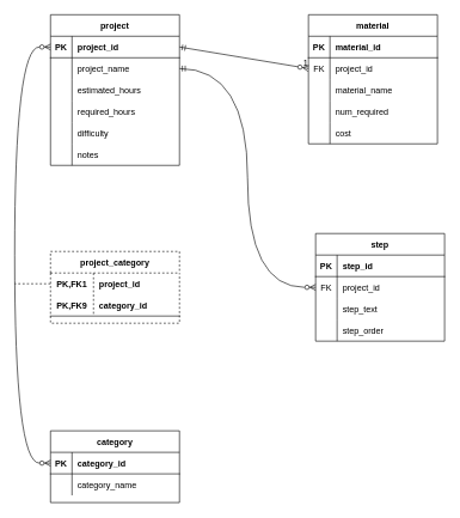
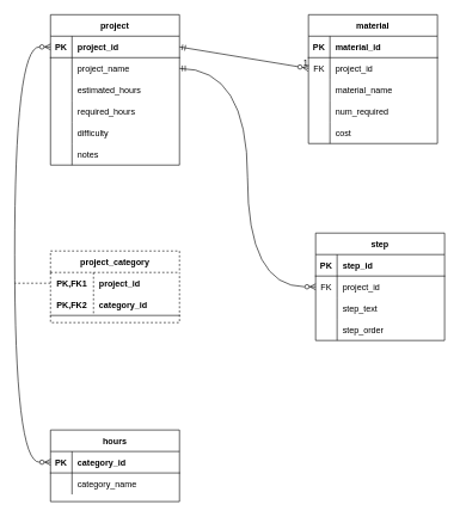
  <mxCell id="0" />
  <mxCell id="1" parent="0" />
  <mxCell id="2" value="project" style="shape=table;startSize=30;container=1;collapsible=1;childLayout=tableLayout;fixedRows=1;rowLines=0;fontStyle=1;align=center;resizeLast=1;" vertex="1" parent="1"><mxGeometry x="70" y="20" width="180" height="210" as="geometry"><mxRectangle x="80" y="80" width="70" height="30" as="alternateBounds" /></mxGeometry></mxCell>
  <mxCell id="3" value="" style="shape=tableRow;horizontal=0;startSize=0;swimlaneHead=0;swimlaneBody=0;fillColor=none;collapsible=0;dropTarget=0;points=[[0,0.5],[1,0.5]];portConstraint=eastwest;top=0;left=0;right=0;bottom=1;" vertex="1" parent="2"><mxGeometry y="30" width="180" height="30" as="geometry" /></mxCell>
  <mxCell id="4" value="PK" style="shape=partialRectangle;connectable=0;fillColor=none;top=0;left=0;bottom=0;right=0;fontStyle=1;overflow=hidden;" vertex="1" parent="3"><mxGeometry width="30" height="30" as="geometry"><mxRectangle width="30" height="30" as="alternateBounds" /></mxGeometry></mxCell>
  <mxCell id="5" value="project_id" style="shape=partialRectangle;connectable=0;fillColor=none;top=0;left=0;bottom=0;right=0;align=left;spacingLeft=6;fontStyle=1;overflow=hidden;" vertex="1" parent="3"><mxGeometry x="30" width="150" height="30" as="geometry"><mxRectangle width="150" height="30" as="alternateBounds" /></mxGeometry></mxCell>
  <mxCell id="6" value="" style="shape=tableRow;horizontal=0;startSize=0;swimlaneHead=0;swimlaneBody=0;fillColor=none;collapsible=0;dropTarget=0;points=[[0,0.5],[1,0.5]];portConstraint=eastwest;top=0;left=0;right=0;bottom=0;" vertex="1" parent="2"><mxGeometry y="60" width="180" height="30" as="geometry" /></mxCell>
  <mxCell id="7" value="" style="shape=partialRectangle;connectable=0;fillColor=none;top=0;left=0;bottom=0;right=0;editable=1;overflow=hidden;" vertex="1" parent="6"><mxGeometry width="30" height="30" as="geometry"><mxRectangle width="30" height="30" as="alternateBounds" /></mxGeometry></mxCell>
  <mxCell id="8" value="project_name" style="shape=partialRectangle;connectable=0;fillColor=none;top=0;left=0;bottom=0;right=0;align=left;spacingLeft=6;overflow=hidden;" vertex="1" parent="6"><mxGeometry x="30" width="150" height="30" as="geometry"><mxRectangle width="150" height="30" as="alternateBounds" /></mxGeometry></mxCell>
  <mxCell id="9" value="" style="shape=tableRow;horizontal=0;startSize=0;swimlaneHead=0;swimlaneBody=0;fillColor=none;collapsible=0;dropTarget=0;points=[[0,0.5],[1,0.5]];portConstraint=eastwest;top=0;left=0;right=0;bottom=0;" vertex="1" parent="2"><mxGeometry y="90" width="180" height="30" as="geometry" /></mxCell>
  <mxCell id="10" value="" style="shape=partialRectangle;connectable=0;fillColor=none;top=0;left=0;bottom=0;right=0;editable=1;overflow=hidden;" vertex="1" parent="9"><mxGeometry width="30" height="30" as="geometry"><mxRectangle width="30" height="30" as="alternateBounds" /></mxGeometry></mxCell>
  <mxCell id="11" value="estimated_hours " style="shape=partialRectangle;connectable=0;fillColor=none;top=0;left=0;bottom=0;right=0;align=left;spacingLeft=6;overflow=hidden;" vertex="1" parent="9"><mxGeometry x="30" width="150" height="30" as="geometry"><mxRectangle width="150" height="30" as="alternateBounds" /></mxGeometry></mxCell>
  <mxCell id="12" value="" style="shape=tableRow;horizontal=0;startSize=0;swimlaneHead=0;swimlaneBody=0;fillColor=none;collapsible=0;dropTarget=0;points=[[0,0.5],[1,0.5]];portConstraint=eastwest;top=0;left=0;right=0;bottom=0;" vertex="1" parent="2"><mxGeometry y="120" width="180" height="30" as="geometry" /></mxCell>
  <mxCell id="13" value="" style="shape=partialRectangle;connectable=0;fillColor=none;top=0;left=0;bottom=0;right=0;editable=1;overflow=hidden;" vertex="1" parent="12"><mxGeometry width="30" height="30" as="geometry"><mxRectangle width="30" height="30" as="alternateBounds" /></mxGeometry></mxCell>
  <mxCell id="14" value="required_hours" style="shape=partialRectangle;connectable=0;fillColor=none;top=0;left=0;bottom=0;right=0;align=left;spacingLeft=6;overflow=hidden;" vertex="1" parent="12"><mxGeometry x="30" width="150" height="30" as="geometry"><mxRectangle width="150" height="30" as="alternateBounds" /></mxGeometry></mxCell>
  <mxCell id="15" style="shape=tableRow;horizontal=0;startSize=0;swimlaneHead=0;swimlaneBody=0;fillColor=none;collapsible=0;dropTarget=0;points=[[0,0.5],[1,0.5]];portConstraint=eastwest;top=0;left=0;right=0;bottom=0;" vertex="1" parent="2"><mxGeometry y="150" width="180" height="30" as="geometry" /></mxCell>
  <mxCell id="16" style="shape=partialRectangle;connectable=0;fillColor=none;top=0;left=0;bottom=0;right=0;editable=1;overflow=hidden;" vertex="1" parent="15"><mxGeometry width="30" height="30" as="geometry"><mxRectangle width="30" height="30" as="alternateBounds" /></mxGeometry></mxCell>
  <mxCell id="17" value="difficulty" style="shape=partialRectangle;connectable=0;fillColor=none;top=0;left=0;bottom=0;right=0;align=left;spacingLeft=6;overflow=hidden;" vertex="1" parent="15"><mxGeometry x="30" width="150" height="30" as="geometry"><mxRectangle width="150" height="30" as="alternateBounds" /></mxGeometry></mxCell>
  <mxCell id="18" style="shape=tableRow;horizontal=0;startSize=0;swimlaneHead=0;swimlaneBody=0;fillColor=none;collapsible=0;dropTarget=0;points=[[0,0.5],[1,0.5]];portConstraint=eastwest;top=0;left=0;right=0;bottom=0;" vertex="1" parent="2"><mxGeometry y="180" width="180" height="30" as="geometry" /></mxCell>
  <mxCell id="19" style="shape=partialRectangle;connectable=0;fillColor=none;top=0;left=0;bottom=0;right=0;editable=1;overflow=hidden;" vertex="1" parent="18"><mxGeometry width="30" height="30" as="geometry"><mxRectangle width="30" height="30" as="alternateBounds" /></mxGeometry></mxCell>
  <mxCell id="20" value="notes" style="shape=partialRectangle;connectable=0;fillColor=none;top=0;left=0;bottom=0;right=0;align=left;spacingLeft=6;overflow=hidden;" vertex="1" parent="18"><mxGeometry x="30" width="150" height="30" as="geometry"><mxRectangle width="150" height="30" as="alternateBounds" /></mxGeometry></mxCell>
  <mxCell id="21" style="edgeStyle=orthogonalEdgeStyle;curved=1;rounded=0;orthogonalLoop=1;jettySize=auto;html=1;exitX=1;exitY=0.5;exitDx=0;exitDy=0;startArrow=ERmandOne;startFill=0;endArrow=ERzeroToMany;endFill=0;" edge="1" parent="2" source="3" target="3"><mxGeometry relative="1" as="geometry" /></mxCell>
  <mxCell id="22" value="material" style="shape=table;startSize=30;container=1;collapsible=1;childLayout=tableLayout;fixedRows=1;rowLines=0;fontStyle=1;align=center;resizeLast=1;" vertex="1" parent="1"><mxGeometry x="430" y="20" width="180" height="180" as="geometry" /></mxCell>
  <mxCell id="23" value="" style="shape=tableRow;horizontal=0;startSize=0;swimlaneHead=0;swimlaneBody=0;fillColor=none;collapsible=0;dropTarget=0;points=[[0,0.5],[1,0.5]];portConstraint=eastwest;top=0;left=0;right=0;bottom=1;" vertex="1" parent="22"><mxGeometry y="30" width="180" height="30" as="geometry" /></mxCell>
  <mxCell id="24" value="PK" style="shape=partialRectangle;connectable=0;fillColor=none;top=0;left=0;bottom=0;right=0;fontStyle=1;overflow=hidden;" vertex="1" parent="23"><mxGeometry width="30" height="30" as="geometry"><mxRectangle width="30" height="30" as="alternateBounds" /></mxGeometry></mxCell>
  <mxCell id="25" value="material_id" style="shape=partialRectangle;connectable=0;fillColor=none;top=0;left=0;bottom=0;right=0;align=left;spacingLeft=6;fontStyle=1;overflow=hidden;" vertex="1" parent="23"><mxGeometry x="30" width="150" height="30" as="geometry"><mxRectangle width="150" height="30" as="alternateBounds" /></mxGeometry></mxCell>
  <mxCell id="26" value="" style="shape=tableRow;horizontal=0;startSize=0;swimlaneHead=0;swimlaneBody=0;fillColor=none;collapsible=0;dropTarget=0;points=[[0,0.5],[1,0.5]];portConstraint=eastwest;top=0;left=0;right=0;bottom=0;" vertex="1" parent="22"><mxGeometry y="60" width="180" height="30" as="geometry" /></mxCell>
  <mxCell id="27" value="FK" style="shape=partialRectangle;connectable=0;fillColor=none;top=0;left=0;bottom=0;right=0;editable=1;overflow=hidden;" vertex="1" parent="26"><mxGeometry width="30" height="30" as="geometry"><mxRectangle width="30" height="30" as="alternateBounds" /></mxGeometry></mxCell>
  <mxCell id="28" value="project_id" style="shape=partialRectangle;connectable=0;fillColor=none;top=0;left=0;bottom=0;right=0;align=left;spacingLeft=6;overflow=hidden;" vertex="1" parent="26"><mxGeometry x="30" width="150" height="30" as="geometry"><mxRectangle width="150" height="30" as="alternateBounds" /></mxGeometry></mxCell>
  <mxCell id="29" value="" style="shape=tableRow;horizontal=0;startSize=0;swimlaneHead=0;swimlaneBody=0;fillColor=none;collapsible=0;dropTarget=0;points=[[0,0.5],[1,0.5]];portConstraint=eastwest;top=0;left=0;right=0;bottom=0;" vertex="1" parent="22"><mxGeometry y="90" width="180" height="30" as="geometry" /></mxCell>
  <mxCell id="30" value="" style="shape=partialRectangle;connectable=0;fillColor=none;top=0;left=0;bottom=0;right=0;editable=1;overflow=hidden;" vertex="1" parent="29"><mxGeometry width="30" height="30" as="geometry"><mxRectangle width="30" height="30" as="alternateBounds" /></mxGeometry></mxCell>
  <mxCell id="31" value="material_name" style="shape=partialRectangle;connectable=0;fillColor=none;top=0;left=0;bottom=0;right=0;align=left;spacingLeft=6;overflow=hidden;" vertex="1" parent="29"><mxGeometry x="30" width="150" height="30" as="geometry"><mxRectangle width="150" height="30" as="alternateBounds" /></mxGeometry></mxCell>
  <mxCell id="32" value="" style="shape=tableRow;horizontal=0;startSize=0;swimlaneHead=0;swimlaneBody=0;fillColor=none;collapsible=0;dropTarget=0;points=[[0,0.5],[1,0.5]];portConstraint=eastwest;top=0;left=0;right=0;bottom=0;" vertex="1" parent="22"><mxGeometry y="120" width="180" height="30" as="geometry" /></mxCell>
  <mxCell id="33" value="" style="shape=partialRectangle;connectable=0;fillColor=none;top=0;left=0;bottom=0;right=0;editable=1;overflow=hidden;" vertex="1" parent="32"><mxGeometry width="30" height="30" as="geometry"><mxRectangle width="30" height="30" as="alternateBounds" /></mxGeometry></mxCell>
  <mxCell id="34" value="num_required" style="shape=partialRectangle;connectable=0;fillColor=none;top=0;left=0;bottom=0;right=0;align=left;spacingLeft=6;overflow=hidden;" vertex="1" parent="32"><mxGeometry x="30" width="150" height="30" as="geometry"><mxRectangle width="150" height="30" as="alternateBounds" /></mxGeometry></mxCell>
  <mxCell id="35" style="shape=tableRow;horizontal=0;startSize=0;swimlaneHead=0;swimlaneBody=0;fillColor=none;collapsible=0;dropTarget=0;points=[[0,0.5],[1,0.5]];portConstraint=eastwest;top=0;left=0;right=0;bottom=0;" vertex="1" parent="22"><mxGeometry y="150" width="180" height="30" as="geometry" /></mxCell>
  <mxCell id="36" style="shape=partialRectangle;connectable=0;fillColor=none;top=0;left=0;bottom=0;right=0;editable=1;overflow=hidden;" vertex="1" parent="35"><mxGeometry width="30" height="30" as="geometry"><mxRectangle width="30" height="30" as="alternateBounds" /></mxGeometry></mxCell>
  <mxCell id="37" value="cost" style="shape=partialRectangle;connectable=0;fillColor=none;top=0;left=0;bottom=0;right=0;align=left;spacingLeft=6;overflow=hidden;" vertex="1" parent="35"><mxGeometry x="30" width="150" height="30" as="geometry"><mxRectangle width="150" height="30" as="alternateBounds" /></mxGeometry></mxCell>
  <mxCell id="38" value="step" style="shape=table;startSize=30;container=1;collapsible=1;childLayout=tableLayout;fixedRows=1;rowLines=0;fontStyle=1;align=center;resizeLast=1;" vertex="1" parent="1"><mxGeometry x="440" y="325" width="180" height="150" as="geometry" /></mxCell>
  <mxCell id="39" value="" style="shape=tableRow;horizontal=0;startSize=0;swimlaneHead=0;swimlaneBody=0;fillColor=none;collapsible=0;dropTarget=0;points=[[0,0.5],[1,0.5]];portConstraint=eastwest;top=0;left=0;right=0;bottom=1;" vertex="1" parent="38"><mxGeometry y="30" width="180" height="30" as="geometry" /></mxCell>
  <mxCell id="40" value="PK" style="shape=partialRectangle;connectable=0;fillColor=none;top=0;left=0;bottom=0;right=0;fontStyle=1;overflow=hidden;" vertex="1" parent="39"><mxGeometry width="30" height="30" as="geometry"><mxRectangle width="30" height="30" as="alternateBounds" /></mxGeometry></mxCell>
  <mxCell id="41" value="step_id" style="shape=partialRectangle;connectable=0;fillColor=none;top=0;left=0;bottom=0;right=0;align=left;spacingLeft=6;fontStyle=1;overflow=hidden;" vertex="1" parent="39"><mxGeometry x="30" width="150" height="30" as="geometry"><mxRectangle width="150" height="30" as="alternateBounds" /></mxGeometry></mxCell>
  <mxCell id="42" value="" style="shape=tableRow;horizontal=0;startSize=0;swimlaneHead=0;swimlaneBody=0;fillColor=none;collapsible=0;dropTarget=0;points=[[0,0.5],[1,0.5]];portConstraint=eastwest;top=0;left=0;right=0;bottom=0;" vertex="1" parent="38"><mxGeometry y="60" width="180" height="30" as="geometry" /></mxCell>
  <mxCell id="43" value="FK" style="shape=partialRectangle;connectable=0;fillColor=none;top=0;left=0;bottom=0;right=0;editable=1;overflow=hidden;" vertex="1" parent="42"><mxGeometry width="30" height="30" as="geometry"><mxRectangle width="30" height="30" as="alternateBounds" /></mxGeometry></mxCell>
  <mxCell id="44" value="project_id" style="shape=partialRectangle;connectable=0;fillColor=none;top=0;left=0;bottom=0;right=0;align=left;spacingLeft=6;overflow=hidden;" vertex="1" parent="42"><mxGeometry x="30" width="150" height="30" as="geometry"><mxRectangle width="150" height="30" as="alternateBounds" /></mxGeometry></mxCell>
  <mxCell id="45" value="" style="shape=tableRow;horizontal=0;startSize=0;swimlaneHead=0;swimlaneBody=0;fillColor=none;collapsible=0;dropTarget=0;points=[[0,0.5],[1,0.5]];portConstraint=eastwest;top=0;left=0;right=0;bottom=0;" vertex="1" parent="38"><mxGeometry y="90" width="180" height="30" as="geometry" /></mxCell>
  <mxCell id="46" value="" style="shape=partialRectangle;connectable=0;fillColor=none;top=0;left=0;bottom=0;right=0;editable=1;overflow=hidden;" vertex="1" parent="45"><mxGeometry width="30" height="30" as="geometry"><mxRectangle width="30" height="30" as="alternateBounds" /></mxGeometry></mxCell>
  <mxCell id="47" value="step_text" style="shape=partialRectangle;connectable=0;fillColor=none;top=0;left=0;bottom=0;right=0;align=left;spacingLeft=6;overflow=hidden;" vertex="1" parent="45"><mxGeometry x="30" width="150" height="30" as="geometry"><mxRectangle width="150" height="30" as="alternateBounds" /></mxGeometry></mxCell>
  <mxCell id="48" value="" style="shape=tableRow;horizontal=0;startSize=0;swimlaneHead=0;swimlaneBody=0;fillColor=none;collapsible=0;dropTarget=0;points=[[0,0.5],[1,0.5]];portConstraint=eastwest;top=0;left=0;right=0;bottom=0;" vertex="1" parent="38"><mxGeometry y="120" width="180" height="30" as="geometry" /></mxCell>
  <mxCell id="49" value="" style="shape=partialRectangle;connectable=0;fillColor=none;top=0;left=0;bottom=0;right=0;editable=1;overflow=hidden;" vertex="1" parent="48"><mxGeometry width="30" height="30" as="geometry"><mxRectangle width="30" height="30" as="alternateBounds" /></mxGeometry></mxCell>
  <mxCell id="50" value="step_order" style="shape=partialRectangle;connectable=0;fillColor=none;top=0;left=0;bottom=0;right=0;align=left;spacingLeft=6;overflow=hidden;" vertex="1" parent="48"><mxGeometry x="30" width="150" height="30" as="geometry"><mxRectangle width="150" height="30" as="alternateBounds" /></mxGeometry></mxCell>
  <mxCell id="51" value="project_category" style="shape=table;startSize=30;container=1;collapsible=1;childLayout=tableLayout;fixedRows=1;rowLines=0;fontStyle=1;align=center;resizeLast=1;dashed=1;" vertex="1" parent="1"><mxGeometry x="70" y="350" width="180" height="100" as="geometry" /></mxCell>
  <mxCell id="52" value="" style="shape=tableRow;horizontal=0;startSize=0;swimlaneHead=0;swimlaneBody=0;fillColor=none;collapsible=0;dropTarget=0;points=[[0,0.5],[1,0.5]];portConstraint=eastwest;top=0;left=0;right=0;bottom=0;" vertex="1" parent="51"><mxGeometry y="30" width="180" height="30" as="geometry" /></mxCell>
  <mxCell id="53" value="PK,FK1" style="shape=partialRectangle;connectable=0;fillColor=none;top=0;left=0;bottom=0;right=0;fontStyle=1;overflow=hidden;" vertex="1" parent="52"><mxGeometry width="60" height="30" as="geometry"><mxRectangle width="60" height="30" as="alternateBounds" /></mxGeometry></mxCell>
  <mxCell id="54" value="project_id" style="shape=partialRectangle;connectable=0;fillColor=none;top=0;left=0;bottom=0;right=0;align=left;spacingLeft=6;fontStyle=1;overflow=hidden;" vertex="1" parent="52"><mxGeometry x="60" width="120" height="30" as="geometry"><mxRectangle width="120" height="30" as="alternateBounds" /></mxGeometry></mxCell>
  <mxCell id="55" value="" style="shape=tableRow;horizontal=0;startSize=0;swimlaneHead=0;swimlaneBody=0;fillColor=none;collapsible=0;dropTarget=0;points=[[0,0.5],[1,0.5]];portConstraint=eastwest;top=0;left=0;right=0;bottom=1;" vertex="1" parent="51"><mxGeometry y="60" width="180" height="30" as="geometry" /></mxCell>
- <mxCell id="56" value="PK,FK9" style="shape=partialRectangle;connectable=0;fillColor=none;top=0;left=0;bottom=0;right=0;fontStyle=1;overflow=hidden;" vertex="1" parent="55"><mxGeometry width="60" height="30" as="geometry"><mxRectangle width="60" height="30" as="alternateBounds" /></mxGeometry></mxCell>
+ <mxCell id="56" value="PK,FK2" style="shape=partialRectangle;connectable=0;fillColor=none;top=0;left=0;bottom=0;right=0;fontStyle=1;overflow=hidden;" vertex="1" parent="55"><mxGeometry width="60" height="30" as="geometry"><mxRectangle width="60" height="30" as="alternateBounds" /></mxGeometry></mxCell>
  <mxCell id="57" value="category_id" style="shape=partialRectangle;connectable=0;fillColor=none;top=0;left=0;bottom=0;right=0;align=left;spacingLeft=6;fontStyle=1;overflow=hidden;" vertex="1" parent="55"><mxGeometry x="60" width="120" height="30" as="geometry"><mxRectangle width="120" height="30" as="alternateBounds" /></mxGeometry></mxCell>
- <mxCell id="58" value="category" style="shape=table;startSize=30;container=1;collapsible=1;childLayout=tableLayout;fixedRows=1;rowLines=0;fontStyle=1;align=center;resizeLast=1;" vertex="1" parent="1"><mxGeometry x="70" y="600" width="180" height="100" as="geometry" /></mxCell>
+ <mxCell id="58" value="hours" style="shape=table;startSize=30;container=1;collapsible=1;childLayout=tableLayout;fixedRows=1;rowLines=0;fontStyle=1;align=center;resizeLast=1;" vertex="1" parent="1"><mxGeometry x="70" y="600" width="180" height="100" as="geometry" /></mxCell>
  <mxCell id="59" value="" style="shape=tableRow;horizontal=0;startSize=0;swimlaneHead=0;swimlaneBody=0;fillColor=none;collapsible=0;dropTarget=0;points=[[0,0.5],[1,0.5]];portConstraint=eastwest;top=0;left=0;right=0;bottom=1;" vertex="1" parent="58"><mxGeometry y="30" width="180" height="30" as="geometry" /></mxCell>
  <mxCell id="60" value="PK" style="shape=partialRectangle;connectable=0;fillColor=none;top=0;left=0;bottom=0;right=0;fontStyle=1;overflow=hidden;dashed=1;" vertex="1" parent="59"><mxGeometry width="30" height="30" as="geometry"><mxRectangle width="30" height="30" as="alternateBounds" /></mxGeometry></mxCell>
  <mxCell id="61" value="category_id" style="shape=partialRectangle;connectable=0;fillColor=none;top=0;left=0;bottom=0;right=0;align=left;spacingLeft=6;fontStyle=1;overflow=hidden;dashed=1;" vertex="1" parent="59"><mxGeometry x="30" width="150" height="30" as="geometry"><mxRectangle width="150" height="30" as="alternateBounds" /></mxGeometry></mxCell>
  <mxCell id="62" value="" style="shape=tableRow;horizontal=0;startSize=0;swimlaneHead=0;swimlaneBody=0;fillColor=none;collapsible=0;dropTarget=0;points=[[0,0.5],[1,0.5]];portConstraint=eastwest;top=0;left=0;right=0;bottom=0;dashed=1;" vertex="1" parent="58"><mxGeometry y="60" width="180" height="30" as="geometry" /></mxCell>
  <mxCell id="63" value="" style="shape=partialRectangle;connectable=0;fillColor=none;top=0;left=0;bottom=0;right=0;editable=1;overflow=hidden;dashed=1;" vertex="1" parent="62"><mxGeometry width="30" height="30" as="geometry"><mxRectangle width="30" height="30" as="alternateBounds" /></mxGeometry></mxCell>
  <mxCell id="64" value="category_name" style="shape=partialRectangle;connectable=0;fillColor=none;top=0;left=0;bottom=0;right=0;align=left;spacingLeft=6;overflow=hidden;dashed=1;" vertex="1" parent="62"><mxGeometry x="30" width="150" height="30" as="geometry"><mxRectangle width="150" height="30" as="alternateBounds" /></mxGeometry></mxCell>
  <mxCell id="65" style="edgeStyle=orthogonalEdgeStyle;curved=1;rounded=0;orthogonalLoop=1;jettySize=auto;html=1;exitX=0;exitY=0.5;exitDx=0;exitDy=0;entryX=0;entryY=0.5;entryDx=0;entryDy=0;endArrow=ERzeroToMany;endFill=0;startArrow=ERzeroToMany;startFill=0;" edge="1" parent="1" source="3" target="59"><mxGeometry relative="1" as="geometry"><Array as="points"><mxPoint x="20" y="65" /><mxPoint x="20" y="645" /></Array></mxGeometry></mxCell>
  <mxCell id="66" value="" style="endArrow=ERzeroToMany;html=1;rounded=0;entryX=0;entryY=0.5;entryDx=0;entryDy=0;exitX=1;exitY=0.5;exitDx=0;exitDy=0;startArrow=ERmandOne;startFill=0;endFill=0;entryPerimeter=0;" edge="1" parent="1" source="3" target="26"><mxGeometry relative="1" as="geometry"><mxPoint x="250" y="50" as="sourcePoint" /><mxPoint x="410" y="50" as="targetPoint" /></mxGeometry></mxCell>
  <mxCell id="67" value="1" style="resizable=0;html=1;align=right;verticalAlign=bottom;dashed=1;" connectable="0" vertex="1" parent="66"><mxGeometry x="1" relative="1" as="geometry" /></mxCell>
  <mxCell id="68" style="edgeStyle=orthogonalEdgeStyle;curved=1;rounded=0;orthogonalLoop=1;jettySize=auto;html=1;exitX=1;exitY=0.5;exitDx=0;exitDy=0;entryX=0;entryY=0.5;entryDx=0;entryDy=0;startArrow=ERmandOne;startFill=0;endArrow=ERzeroToMany;endFill=0;" edge="1" parent="1" source="6" target="42"><mxGeometry relative="1" as="geometry" /></mxCell>
  <mxCell id="69" style="edgeStyle=none;rounded=0;orthogonalLoop=1;jettySize=auto;html=1;exitX=0;exitY=0.5;exitDx=0;exitDy=0;startArrow=none;startFill=0;endArrow=none;endFill=0;dashed=1;" edge="1" parent="1" source="52"><mxGeometry relative="1" as="geometry"><mxPoint x="20" y="395" as="targetPoint" /></mxGeometry></mxCell>
